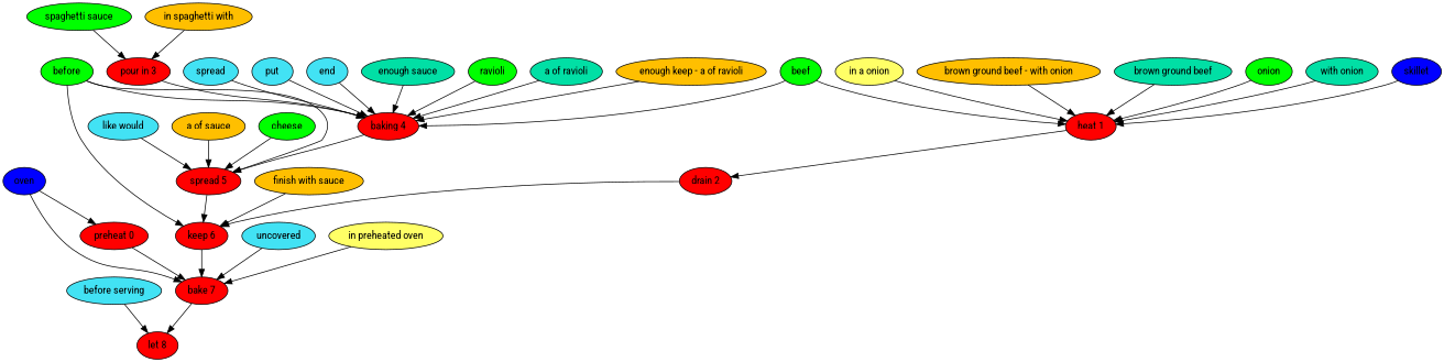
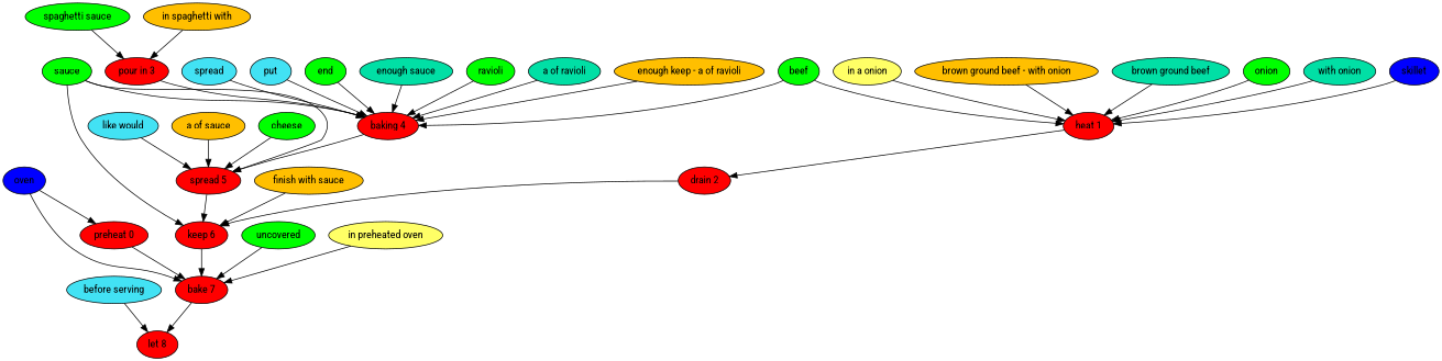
  digraph {
    fontname="Roboto Condensed"
    node [fillcolor=red fontname="Roboto Condensed" style=filled]
    edge [fontname="Roboto Condensed"]
    "preheat 0"
    "bake 7"
    "let 8"
    oven [fillcolor="#0000ff"]
    "heat 1"
    "drain 2"
    "keep 6"
    beef [fillcolor=green]
    "baking 4"
    "spread 5"
    "brown ground beef" [fillcolor="#01DFA5"]
    onion [fillcolor=green]
    "with onion" [fillcolor="#01DFA5"]
    skillet [fillcolor="#0000ff"]
    n15 [fillcolor="#ffff66" label="in a onion"]
    "brown ground beef - with onion" [fillcolor="#FFBF00"]
    "pour in 3"
    "spaghetti sauce" [fillcolor=green]
    n19 [fillcolor="#FFBF00" label="in spaghetti with"]
    spread [fillcolor="#42e2f4"]
    put [fillcolor="#42e2f4"]
-   end [fillcolor="#42e2f4"]
-   sauce [fillcolor=green label=before]
+   end [fillcolor=green]
+   sauce [fillcolor=green]
    "enough sauce" [fillcolor="#01DFA5"]
    ravioli [fillcolor=green]
    "a of ravioli" [fillcolor="#01DFA5"]
    n27 [fillcolor="#FFBF00" label="enough keep - a of ravioli"]
    "like would" [fillcolor="#42e2f4"]
    "a of sauce" [fillcolor="#FFBF00"]
    cheese [fillcolor=green]
    "finish with sauce" [fillcolor="#FFBF00"]
-   uncovered [fillcolor="#42e2f4"]
+   uncovered [fillcolor=green]
    "in preheated oven" [fillcolor="#ffff66"]
    "before serving" [fillcolor="#42e2f4"]
    "preheat 0" -> "bake 7"
    "bake 7" -> "let 8"
    oven -> "preheat 0"
    oven -> "bake 7"
    "heat 1" -> "drain 2"
    "drain 2" -> "keep 6"
    "keep 6" -> "bake 7"
    beef -> "heat 1"
    beef -> "baking 4"
    "baking 4" -> "spread 5"
    "spread 5" -> "keep 6"
    "brown ground beef" -> "heat 1"
    onion -> "heat 1"
    "with onion" -> "heat 1"
    skillet -> "heat 1"
    n15 -> "heat 1"
    "brown ground beef - with onion" -> "heat 1"
    "pour in 3" -> "baking 4"
    "spaghetti sauce" -> "pour in 3"
    n19 -> "pour in 3"
    spread -> "baking 4"
    put -> "baking 4"
    end -> "baking 4"
    sauce -> "keep 6"
    sauce -> "baking 4"
    sauce -> "spread 5"
    "enough sauce" -> "baking 4"
    ravioli -> "baking 4"
    "a of ravioli" -> "baking 4"
    n27 -> "baking 4"
    "like would" -> "spread 5"
    "a of sauce" -> "spread 5"
    cheese -> "spread 5"
    "finish with sauce" -> "keep 6"
    uncovered -> "bake 7"
    "in preheated oven" -> "bake 7"
    "before serving" -> "let 8"
  }
